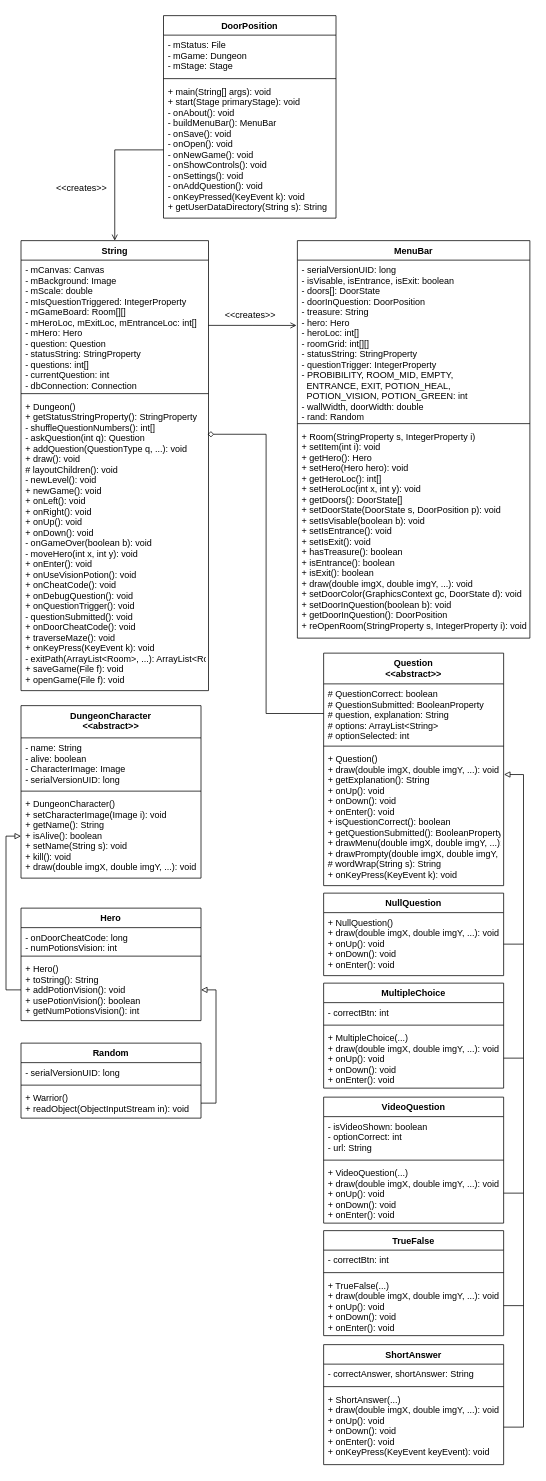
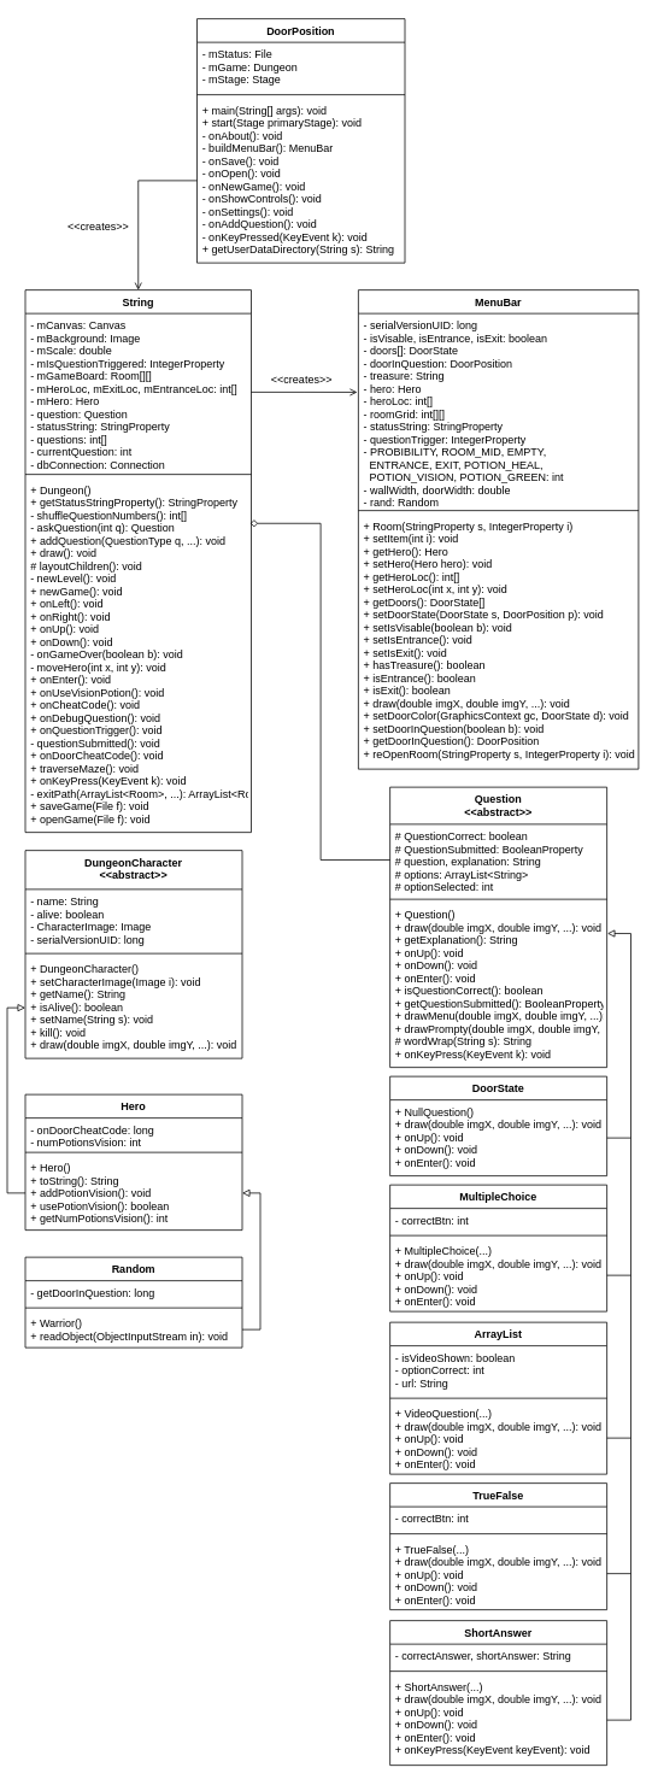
  <mxCell id="0" />
  <mxCell id="1" parent="0" />
  <mxCell id="2" value="DoorPosition" style="swimlane;fontStyle=1;align=center;verticalAlign=top;childLayout=stackLayout;horizontal=1;startSize=26;horizontalStack=0;resizeParent=1;resizeParentMax=0;resizeLast=0;collapsible=1;marginBottom=0;" parent="1" vertex="1"><mxGeometry x="210.5" y="20" width="230" height="270" as="geometry" /></mxCell>
  <mxCell id="3" value="- mStatus: File&#10;- mGame: Dungeon&#10;- mStage: Stage" style="text;strokeColor=none;fillColor=none;align=left;verticalAlign=top;spacingLeft=4;spacingRight=4;overflow=hidden;rotatable=0;points=[[0,0.5],[1,0.5]];portConstraint=eastwest;" parent="2" vertex="1"><mxGeometry y="26" width="230" height="54" as="geometry" /></mxCell>
  <mxCell id="4" value="" style="line;strokeWidth=1;fillColor=none;align=left;verticalAlign=middle;spacingTop=-1;spacingLeft=3;spacingRight=3;rotatable=0;labelPosition=right;points=[];portConstraint=eastwest;" parent="2" vertex="1"><mxGeometry y="80" width="230" height="8" as="geometry" /></mxCell>
  <mxCell id="5" value="+ main(String[] args): void&#10;+ start(Stage primaryStage): void&#10;- onAbout(): void&#10;- buildMenuBar(): MenuBar&#10;- onSave(): void&#10;- onOpen(): void&#10;- onNewGame(): void&#10;- onShowControls(): void&#10;- onSettings(): void&#10;- onAddQuestion(): void&#10;- onKeyPressed(KeyEvent k): void&#10;+ getUserDataDirectory(String s): String" style="text;strokeColor=none;fillColor=none;align=left;verticalAlign=top;spacingLeft=4;spacingRight=4;overflow=hidden;rotatable=0;points=[[0,0.5],[1,0.5]];portConstraint=eastwest;" parent="2" vertex="1"><mxGeometry y="88" width="230" height="182" as="geometry" /></mxCell>
  <mxCell id="6" value="String" style="swimlane;fontStyle=1;align=center;verticalAlign=top;childLayout=stackLayout;horizontal=1;startSize=26;horizontalStack=0;resizeParent=1;resizeParentMax=0;resizeLast=0;collapsible=1;marginBottom=0;" parent="1" vertex="1"><mxGeometry x="20.5" y="320" width="250" height="600" as="geometry" /></mxCell>
  <mxCell id="7" value="- mCanvas: Canvas&#10;- mBackground: Image&#10;- mScale: double&#10;- mIsQuestionTriggered: IntegerProperty&#10;- mGameBoard: Room[][]&#10;- mHeroLoc, mExitLoc, mEntranceLoc: int[]&#10;- mHero: Hero&#10;- question: Question&#10;- statusString: StringProperty&#10;- questions: int[]&#10;- currentQuestion: int&#10;- dbConnection: Connection&#10;" style="text;strokeColor=none;fillColor=none;align=left;verticalAlign=top;spacingLeft=4;spacingRight=4;overflow=hidden;rotatable=0;points=[[0,0.5],[1,0.5]];portConstraint=eastwest;" parent="6" vertex="1"><mxGeometry y="26" width="250" height="174" as="geometry" /></mxCell>
  <mxCell id="8" value="" style="line;strokeWidth=1;fillColor=none;align=left;verticalAlign=middle;spacingTop=-1;spacingLeft=3;spacingRight=3;rotatable=0;labelPosition=right;points=[];portConstraint=eastwest;" parent="6" vertex="1"><mxGeometry y="200" width="250" height="8" as="geometry" /></mxCell>
  <mxCell id="9" value="+ Dungeon()&#10;+ getStatusStringProperty(): StringProperty&#10;- shuffleQuestionNumbers(): int[]&#10;- askQuestion(int q): Question&#10;+ addQuestion(QuestionType q, ...): void&#10;+ draw(): void&#10;# layoutChildren(): void&#10;- newLevel(): void&#10;+ newGame(): void&#10;+ onLeft(): void&#10;+ onRight(): void&#10;+ onUp(): void&#10;+ onDown(): void&#10;- onGameOver(boolean b): void&#10;- moveHero(int x, int y): void&#10;+ onEnter(): void&#10;+ onUseVisionPotion(): void&#10;+ onCheatCode(): void&#10;+ onDebugQuestion(): void&#10;+ onQuestionTrigger(): void&#10;- questionSubmitted(): void&#10;+ onDoorCheatCode(): void&#10;+ traverseMaze(): void&#10;+ onKeyPress(KeyEvent k): void&#10;- exitPath(ArrayList&lt;Room&gt;, ...): ArrayList&lt;Room&gt;&#10;+ saveGame(File f): void&#10;+ openGame(File f): void" style="text;strokeColor=none;fillColor=none;align=left;verticalAlign=top;spacingLeft=4;spacingRight=4;overflow=hidden;rotatable=0;points=[[0,0.5],[1,0.5]];portConstraint=eastwest;" parent="6" vertex="1"><mxGeometry y="208" width="250" height="392" as="geometry" /></mxCell>
  <mxCell id="10" value="DungeonCharacter&#10;&lt;&lt;abstract&gt;&gt;" style="swimlane;fontStyle=1;align=center;verticalAlign=top;childLayout=stackLayout;horizontal=1;startSize=43;horizontalStack=0;resizeParent=1;resizeParentMax=0;resizeLast=0;collapsible=1;marginBottom=0;" parent="1" vertex="1"><mxGeometry x="20.5" y="940" width="240" height="230" as="geometry" /></mxCell>
  <mxCell id="11" value="- name: String&#10;- alive: boolean&#10;- CharacterImage: Image&#10;- serialVersionUID: long" style="text;strokeColor=none;fillColor=none;align=left;verticalAlign=top;spacingLeft=4;spacingRight=4;overflow=hidden;rotatable=0;points=[[0,0.5],[1,0.5]];portConstraint=eastwest;" parent="10" vertex="1"><mxGeometry y="43" width="240" height="67" as="geometry" /></mxCell>
  <mxCell id="12" value="" style="line;strokeWidth=1;fillColor=none;align=left;verticalAlign=middle;spacingTop=-1;spacingLeft=3;spacingRight=3;rotatable=0;labelPosition=right;points=[];portConstraint=eastwest;" parent="10" vertex="1"><mxGeometry y="110" width="240" height="8" as="geometry" /></mxCell>
  <mxCell id="13" value="+ DungeonCharacter()&#10;+ setCharacterImage(Image i): void&#10;+ getName(): String&#10;+ isAlive(): boolean&#10;+ setName(String s): void&#10;+ kill(): void&#10;+ draw(double imgX, double imgY, ...): void" style="text;strokeColor=none;fillColor=none;align=left;verticalAlign=top;spacingLeft=4;spacingRight=4;overflow=hidden;rotatable=0;points=[[0,0.5],[1,0.5]];portConstraint=eastwest;" parent="10" vertex="1"><mxGeometry y="118" width="240" height="112" as="geometry" /></mxCell>
  <mxCell id="14" value="Hero" style="swimlane;fontStyle=1;align=center;verticalAlign=top;childLayout=stackLayout;horizontal=1;startSize=26;horizontalStack=0;resizeParent=1;resizeParentMax=0;resizeLast=0;collapsible=1;marginBottom=0;" parent="1" vertex="1"><mxGeometry x="20.5" y="1210" width="240" height="150" as="geometry" /></mxCell>
  <mxCell id="15" value="- onDoorCheatCode: long&#10;- numPotionsVision: int" style="text;strokeColor=none;fillColor=none;align=left;verticalAlign=top;spacingLeft=4;spacingRight=4;overflow=hidden;rotatable=0;points=[[0,0.5],[1,0.5]];portConstraint=eastwest;" parent="14" vertex="1"><mxGeometry y="26" width="240" height="34" as="geometry" /></mxCell>
  <mxCell id="16" value="" style="line;strokeWidth=1;fillColor=none;align=left;verticalAlign=middle;spacingTop=-1;spacingLeft=3;spacingRight=3;rotatable=0;labelPosition=right;points=[];portConstraint=eastwest;" parent="14" vertex="1"><mxGeometry y="60" width="240" height="8" as="geometry" /></mxCell>
  <mxCell id="17" value="+ Hero()&#10;+ toString(): String&#10;+ addPotionVision(): void&#10;+ usePotionVision(): boolean&#10;+ getNumPotionsVision(): int" style="text;strokeColor=none;fillColor=none;align=left;verticalAlign=top;spacingLeft=4;spacingRight=4;overflow=hidden;rotatable=0;points=[[0,0.5],[1,0.5]];portConstraint=eastwest;" parent="14" vertex="1"><mxGeometry y="68" width="240" height="82" as="geometry" /></mxCell>
  <mxCell id="18" value="MenuBar" style="swimlane;fontStyle=1;align=center;verticalAlign=top;childLayout=stackLayout;horizontal=1;startSize=26;horizontalStack=0;resizeParent=1;resizeParentMax=0;resizeLast=0;collapsible=1;marginBottom=0;" parent="1" vertex="1"><mxGeometry x="389" y="320" width="310" height="530" as="geometry" /></mxCell>
  <mxCell id="19" value="- serialVersionUID: long&#10;- isVisable, isEntrance, isExit: boolean&#10;- doors[]: DoorState&#10;- doorInQuestion: DoorPosition&#10;- treasure: String&#10;- hero: Hero&#10;- heroLoc: int[]&#10;- roomGrid: int[][]&#10;- statusString: StringProperty&#10;- questionTrigger: IntegerProperty&#10;- PROBIBILITY, ROOM_MID, EMPTY,&#10;  ENTRANCE, EXIT, POTION_HEAL,&#10;  POTION_VISION, POTION_GREEN: int&#10;- wallWidth, doorWidth: double&#10;- rand: Random" style="text;strokeColor=none;fillColor=none;align=left;verticalAlign=top;spacingLeft=4;spacingRight=4;overflow=hidden;rotatable=0;points=[[0,0.5],[1,0.5]];portConstraint=eastwest;" parent="18" vertex="1"><mxGeometry y="26" width="310" height="214" as="geometry" /></mxCell>
  <mxCell id="20" value="" style="line;strokeWidth=1;fillColor=none;align=left;verticalAlign=middle;spacingTop=-1;spacingLeft=3;spacingRight=3;rotatable=0;labelPosition=right;points=[];portConstraint=eastwest;" parent="18" vertex="1"><mxGeometry y="240" width="310" height="8" as="geometry" /></mxCell>
  <mxCell id="21" value="+ Room(StringProperty s, IntegerProperty i)&#10;+ setItem(int i): void&#10;+ getHero(): Hero&#10;+ setHero(Hero hero): void&#10;+ getHeroLoc(): int[]&#10;+ setHeroLoc(int x, int y): void&#10;+ getDoors(): DoorState[]&#10;+ setDoorState(DoorState s, DoorPosition p): void&#10;+ setIsVisable(boolean b): void&#10;+ setIsEntrance(): void&#10;+ setIsExit(): void&#10;+ hasTreasure(): boolean&#10;+ isEntrance(): boolean&#10;+ isExit(): boolean&#10;+ draw(double imgX, double imgY, ...): void&#10;+ setDoorColor(GraphicsContext gc, DoorState d): void&#10;+ setDoorInQuestion(boolean b): void&#10;+ getDoorInQuestion(): DoorPosition&#10;+ reOpenRoom(StringProperty s, IntegerProperty i): void" style="text;strokeColor=none;fillColor=none;align=left;verticalAlign=top;spacingLeft=4;spacingRight=4;overflow=hidden;rotatable=0;points=[[0,0.5],[1,0.5]];portConstraint=eastwest;" parent="18" vertex="1"><mxGeometry y="248" width="310" height="282" as="geometry" /></mxCell>
  <mxCell id="22" value="Question&#10;&lt;&lt;abstract&gt;&gt;" style="swimlane;fontStyle=1;align=center;verticalAlign=top;childLayout=stackLayout;horizontal=1;startSize=41;horizontalStack=0;resizeParent=1;resizeParentMax=0;resizeLast=0;collapsible=1;marginBottom=0;" parent="1" vertex="1"><mxGeometry x="424" y="870" width="240" height="310" as="geometry" /></mxCell>
  <mxCell id="23" value="# QuestionCorrect: boolean&#10;# QuestionSubmitted: BooleanProperty&#10;# question, explanation: String&#10;# options: ArrayList&lt;String&gt;&#10;# optionSelected: int" style="text;strokeColor=none;fillColor=none;align=left;verticalAlign=top;spacingLeft=4;spacingRight=4;overflow=hidden;rotatable=0;points=[[0,0.5],[1,0.5]];portConstraint=eastwest;" parent="22" vertex="1"><mxGeometry y="41" width="240" height="79" as="geometry" /></mxCell>
  <mxCell id="24" value="" style="line;strokeWidth=1;fillColor=none;align=left;verticalAlign=middle;spacingTop=-1;spacingLeft=3;spacingRight=3;rotatable=0;labelPosition=right;points=[];portConstraint=eastwest;" parent="22" vertex="1"><mxGeometry y="120" width="240" height="8" as="geometry" /></mxCell>
  <mxCell id="25" value="+ Question()&#10;+ draw(double imgX, double imgY, ...): void&#10;+ getExplanation(): String&#10;+ onUp(): void&#10;+ onDown(): void&#10;+ onEnter(): void&#10;+ isQuestionCorrect(): boolean&#10;+ getQuestionSubmitted(): BooleanProperty&#10;+ drawMenu(double imgX, double imgY, ...): void&#10;+ drawPrompty(double imgX, double imgY, ...): void&#10;# wordWrap(String s): String&#10;+ onKeyPress(KeyEvent k): void" style="text;strokeColor=none;fillColor=none;align=left;verticalAlign=top;spacingLeft=4;spacingRight=4;overflow=hidden;rotatable=0;points=[[0,0.5],[1,0.5]];portConstraint=eastwest;" parent="22" vertex="1"><mxGeometry y="128" width="240" height="182" as="geometry" /></mxCell>
- <mxCell id="26" value="NullQuestion" style="swimlane;fontStyle=1;align=center;verticalAlign=top;childLayout=stackLayout;horizontal=1;startSize=26;horizontalStack=0;resizeParent=1;resizeParentMax=0;resizeLast=0;collapsible=1;marginBottom=0;" vertex="1" parent="1"><mxGeometry x="424" y="1190" width="240" height="110" as="geometry" /></mxCell>
+ <mxCell id="26" value="DoorState" style="swimlane;fontStyle=1;align=center;verticalAlign=top;childLayout=stackLayout;horizontal=1;startSize=26;horizontalStack=0;resizeParent=1;resizeParentMax=0;resizeLast=0;collapsible=1;marginBottom=0;" vertex="1" parent="1"><mxGeometry x="424" y="1190" width="240" height="110" as="geometry" /></mxCell>
  <mxCell id="27" value="+ NullQuestion()&#10;+ draw(double imgX, double imgY, ...): void&#10;+ onUp(): void&#10;+ onDown(): void&#10;+ onEnter(): void" style="text;strokeColor=none;fillColor=none;align=left;verticalAlign=top;spacingLeft=4;spacingRight=4;overflow=hidden;rotatable=0;points=[[0,0.5],[1,0.5]];portConstraint=eastwest;" vertex="1" parent="26"><mxGeometry y="26" width="240" height="84" as="geometry" /></mxCell>
  <mxCell id="28" value="MultipleChoice" style="swimlane;fontStyle=1;align=center;verticalAlign=top;childLayout=stackLayout;horizontal=1;startSize=26;horizontalStack=0;resizeParent=1;resizeParentMax=0;resizeLast=0;collapsible=1;marginBottom=0;" vertex="1" parent="1"><mxGeometry x="424" y="1310" width="240" height="140" as="geometry" /></mxCell>
  <mxCell id="29" value="- correctBtn: int" style="text;strokeColor=none;fillColor=none;align=left;verticalAlign=top;spacingLeft=4;spacingRight=4;overflow=hidden;rotatable=0;points=[[0,0.5],[1,0.5]];portConstraint=eastwest;" vertex="1" parent="28"><mxGeometry y="26" width="240" height="26" as="geometry" /></mxCell>
  <mxCell id="30" value="" style="line;strokeWidth=1;fillColor=none;align=left;verticalAlign=middle;spacingTop=-1;spacingLeft=3;spacingRight=3;rotatable=0;labelPosition=right;points=[];portConstraint=eastwest;" vertex="1" parent="28"><mxGeometry y="52" width="240" height="8" as="geometry" /></mxCell>
  <mxCell id="31" value="+ MultipleChoice(...)&#10;+ draw(double imgX, double imgY, ...): void&#10;+ onUp(): void&#10;+ onDown(): void&#10;+ onEnter(): void" style="text;strokeColor=none;fillColor=none;align=left;verticalAlign=top;spacingLeft=4;spacingRight=4;overflow=hidden;rotatable=0;points=[[0,0.5],[1,0.5]];portConstraint=eastwest;" vertex="1" parent="28"><mxGeometry y="60" width="240" height="80" as="geometry" /></mxCell>
  <mxCell id="32" value="TrueFalse" style="swimlane;fontStyle=1;align=center;verticalAlign=top;childLayout=stackLayout;horizontal=1;startSize=26;horizontalStack=0;resizeParent=1;resizeParentMax=0;resizeLast=0;collapsible=1;marginBottom=0;" vertex="1" parent="1"><mxGeometry x="424" y="1640" width="240" height="140" as="geometry" /></mxCell>
  <mxCell id="33" value="- correctBtn: int" style="text;strokeColor=none;fillColor=none;align=left;verticalAlign=top;spacingLeft=4;spacingRight=4;overflow=hidden;rotatable=0;points=[[0,0.5],[1,0.5]];portConstraint=eastwest;" vertex="1" parent="32"><mxGeometry y="26" width="240" height="26" as="geometry" /></mxCell>
  <mxCell id="34" value="" style="line;strokeWidth=1;fillColor=none;align=left;verticalAlign=middle;spacingTop=-1;spacingLeft=3;spacingRight=3;rotatable=0;labelPosition=right;points=[];portConstraint=eastwest;" vertex="1" parent="32"><mxGeometry y="52" width="240" height="8" as="geometry" /></mxCell>
  <mxCell id="35" value="+ TrueFalse(...)&#10;+ draw(double imgX, double imgY, ...): void&#10;+ onUp(): void&#10;+ onDown(): void&#10;+ onEnter(): void" style="text;strokeColor=none;fillColor=none;align=left;verticalAlign=top;spacingLeft=4;spacingRight=4;overflow=hidden;rotatable=0;points=[[0,0.5],[1,0.5]];portConstraint=eastwest;" vertex="1" parent="32"><mxGeometry y="60" width="240" height="80" as="geometry" /></mxCell>
  <mxCell id="36" value="ShortAnswer" style="swimlane;fontStyle=1;align=center;verticalAlign=top;childLayout=stackLayout;horizontal=1;startSize=26;horizontalStack=0;resizeParent=1;resizeParentMax=0;resizeLast=0;collapsible=1;marginBottom=0;" vertex="1" parent="1"><mxGeometry x="424" y="1792" width="240" height="160" as="geometry" /></mxCell>
  <mxCell id="37" value="- correctAnswer, shortAnswer: String" style="text;strokeColor=none;fillColor=none;align=left;verticalAlign=top;spacingLeft=4;spacingRight=4;overflow=hidden;rotatable=0;points=[[0,0.5],[1,0.5]];portConstraint=eastwest;" vertex="1" parent="36"><mxGeometry y="26" width="240" height="26" as="geometry" /></mxCell>
  <mxCell id="38" value="" style="line;strokeWidth=1;fillColor=none;align=left;verticalAlign=middle;spacingTop=-1;spacingLeft=3;spacingRight=3;rotatable=0;labelPosition=right;points=[];portConstraint=eastwest;" vertex="1" parent="36"><mxGeometry y="52" width="240" height="8" as="geometry" /></mxCell>
  <mxCell id="39" value="+ ShortAnswer(...)&#10;+ draw(double imgX, double imgY, ...): void&#10;+ onUp(): void&#10;+ onDown(): void&#10;+ onEnter(): void&#10;+ onKeyPress(KeyEvent keyEvent): void" style="text;strokeColor=none;fillColor=none;align=left;verticalAlign=top;spacingLeft=4;spacingRight=4;overflow=hidden;rotatable=0;points=[[0,0.5],[1,0.5]];portConstraint=eastwest;" vertex="1" parent="36"><mxGeometry y="60" width="240" height="100" as="geometry" /></mxCell>
- <mxCell id="40" value="VideoQuestion" style="swimlane;fontStyle=1;align=center;verticalAlign=top;childLayout=stackLayout;horizontal=1;startSize=26;horizontalStack=0;resizeParent=1;resizeParentMax=0;resizeLast=0;collapsible=1;marginBottom=0;" vertex="1" parent="1"><mxGeometry x="424" y="1462" width="240" height="168" as="geometry" /></mxCell>
+ <mxCell id="40" value="ArrayList" style="swimlane;fontStyle=1;align=center;verticalAlign=top;childLayout=stackLayout;horizontal=1;startSize=26;horizontalStack=0;resizeParent=1;resizeParentMax=0;resizeLast=0;collapsible=1;marginBottom=0;" vertex="1" parent="1"><mxGeometry x="424" y="1462" width="240" height="168" as="geometry" /></mxCell>
  <mxCell id="41" value="- isVideoShown: boolean&#10;- optionCorrect: int&#10;- url: String" style="text;strokeColor=none;fillColor=none;align=left;verticalAlign=top;spacingLeft=4;spacingRight=4;overflow=hidden;rotatable=0;points=[[0,0.5],[1,0.5]];portConstraint=eastwest;" vertex="1" parent="40"><mxGeometry y="26" width="240" height="54" as="geometry" /></mxCell>
  <mxCell id="42" value="" style="line;strokeWidth=1;fillColor=none;align=left;verticalAlign=middle;spacingTop=-1;spacingLeft=3;spacingRight=3;rotatable=0;labelPosition=right;points=[];portConstraint=eastwest;" vertex="1" parent="40"><mxGeometry y="80" width="240" height="8" as="geometry" /></mxCell>
  <mxCell id="43" value="+ VideoQuestion(...)&#10;+ draw(double imgX, double imgY, ...): void&#10;+ onUp(): void&#10;+ onDown(): void&#10;+ onEnter(): void" style="text;strokeColor=none;fillColor=none;align=left;verticalAlign=top;spacingLeft=4;spacingRight=4;overflow=hidden;rotatable=0;points=[[0,0.5],[1,0.5]];portConstraint=eastwest;" vertex="1" parent="40"><mxGeometry y="88" width="240" height="80" as="geometry" /></mxCell>
  <mxCell id="44" value="Random" style="swimlane;fontStyle=1;align=center;verticalAlign=top;childLayout=stackLayout;horizontal=1;startSize=26;horizontalStack=0;resizeParent=1;resizeParentMax=0;resizeLast=0;collapsible=1;marginBottom=0;" vertex="1" parent="1"><mxGeometry x="20.5" y="1390" width="240" height="100" as="geometry" /></mxCell>
- <mxCell id="45" value="- serialVersionUID: long" style="text;strokeColor=none;fillColor=none;align=left;verticalAlign=top;spacingLeft=4;spacingRight=4;overflow=hidden;rotatable=0;points=[[0,0.5],[1,0.5]];portConstraint=eastwest;" vertex="1" parent="44"><mxGeometry y="26" width="240" height="26" as="geometry" /></mxCell>
+ <mxCell id="45" value="- getDoorInQuestion: long" style="text;strokeColor=none;fillColor=none;align=left;verticalAlign=top;spacingLeft=4;spacingRight=4;overflow=hidden;rotatable=0;points=[[0,0.5],[1,0.5]];portConstraint=eastwest;" vertex="1" parent="44"><mxGeometry y="26" width="240" height="26" as="geometry" /></mxCell>
  <mxCell id="46" value="" style="line;strokeWidth=1;fillColor=none;align=left;verticalAlign=middle;spacingTop=-1;spacingLeft=3;spacingRight=3;rotatable=0;labelPosition=right;points=[];portConstraint=eastwest;" vertex="1" parent="44"><mxGeometry y="52" width="240" height="8" as="geometry" /></mxCell>
  <mxCell id="47" value="+ Warrior()&#10;+ readObject(ObjectInputStream in): void" style="text;strokeColor=none;fillColor=none;align=left;verticalAlign=top;spacingLeft=4;spacingRight=4;overflow=hidden;rotatable=0;points=[[0,0.5],[1,0.5]];portConstraint=eastwest;" vertex="1" parent="44"><mxGeometry y="60" width="240" height="40" as="geometry" /></mxCell>
  <mxCell id="48" value="&amp;lt;&amp;lt;creates&amp;gt;&amp;gt;" style="text;html=1;align=center;verticalAlign=middle;resizable=0;points=[];;autosize=1;" vertex="1" parent="1"><mxGeometry x="60.5" y="240" width="80" height="20" as="geometry" /></mxCell>
  <mxCell id="49" style="edgeStyle=orthogonalEdgeStyle;rounded=0;orthogonalLoop=1;jettySize=auto;html=1;exitX=0;exitY=0.5;exitDx=0;exitDy=0;entryX=0.5;entryY=0;entryDx=0;entryDy=0;endArrow=open;endFill=0;" edge="1" parent="1" source="5" target="6"><mxGeometry relative="1" as="geometry" /></mxCell>
  <mxCell id="50" style="edgeStyle=orthogonalEdgeStyle;rounded=0;orthogonalLoop=1;jettySize=auto;html=1;exitX=1;exitY=0.5;exitDx=0;exitDy=0;entryX=-0.004;entryY=0.407;entryDx=0;entryDy=0;entryPerimeter=0;endArrow=open;endFill=0;" edge="1" parent="1" source="7" target="19"><mxGeometry relative="1" as="geometry" /></mxCell>
  <mxCell id="51" value="&amp;lt;&amp;lt;creates&amp;gt;&amp;gt;" style="text;html=1;align=center;verticalAlign=middle;resizable=0;points=[];;autosize=1;" vertex="1" parent="1"><mxGeometry x="285.5" y="410" width="80" height="20" as="geometry" /></mxCell>
  <mxCell id="52" style="edgeStyle=orthogonalEdgeStyle;rounded=0;orthogonalLoop=1;jettySize=auto;html=1;exitX=0;exitY=0.5;exitDx=0;exitDy=0;entryX=0;entryY=0.5;entryDx=0;entryDy=0;endArrow=none;endFill=0;startArrow=block;startFill=0;" edge="1" parent="1" source="13" target="17"><mxGeometry relative="1" as="geometry" /></mxCell>
  <mxCell id="53" style="edgeStyle=orthogonalEdgeStyle;rounded=0;orthogonalLoop=1;jettySize=auto;html=1;exitX=1;exitY=0.5;exitDx=0;exitDy=0;entryX=1;entryY=0.5;entryDx=0;entryDy=0;endArrow=none;endFill=0;startArrow=block;startFill=0;" edge="1" parent="1" source="17" target="47"><mxGeometry relative="1" as="geometry" /></mxCell>
  <mxCell id="54" style="edgeStyle=orthogonalEdgeStyle;rounded=0;orthogonalLoop=1;jettySize=auto;html=1;exitX=1;exitY=0.5;exitDx=0;exitDy=0;entryX=1.002;entryY=0.186;entryDx=0;entryDy=0;entryPerimeter=0;startArrow=none;startFill=0;endArrow=block;endFill=0;" edge="1" parent="1" source="39" target="25"><mxGeometry relative="1" as="geometry"><Array as="points"><mxPoint x="690.5" y="1902" /><mxPoint x="690.5" y="1032" /></Array></mxGeometry></mxCell>
  <mxCell id="55" style="edgeStyle=orthogonalEdgeStyle;rounded=0;orthogonalLoop=1;jettySize=auto;html=1;exitX=1;exitY=0.5;exitDx=0;exitDy=0;startArrow=none;startFill=0;endArrow=none;endFill=0;" edge="1" parent="1" source="35"><mxGeometry relative="1" as="geometry"><mxPoint x="690.422" y="1740.019" as="targetPoint" /></mxGeometry></mxCell>
  <mxCell id="56" style="edgeStyle=orthogonalEdgeStyle;rounded=0;orthogonalLoop=1;jettySize=auto;html=1;exitX=1;exitY=0.5;exitDx=0;exitDy=0;startArrow=none;startFill=0;endArrow=none;endFill=0;" edge="1" parent="1" source="43"><mxGeometry relative="1" as="geometry"><mxPoint x="690.422" y="1589.922" as="targetPoint" /></mxGeometry></mxCell>
  <mxCell id="57" style="edgeStyle=orthogonalEdgeStyle;rounded=0;orthogonalLoop=1;jettySize=auto;html=1;exitX=1;exitY=0.5;exitDx=0;exitDy=0;startArrow=none;startFill=0;endArrow=none;endFill=0;" edge="1" parent="1" source="31"><mxGeometry relative="1" as="geometry"><mxPoint x="690.422" y="1409.922" as="targetPoint" /></mxGeometry></mxCell>
  <mxCell id="58" style="edgeStyle=orthogonalEdgeStyle;rounded=0;orthogonalLoop=1;jettySize=auto;html=1;exitX=1;exitY=0.5;exitDx=0;exitDy=0;startArrow=none;startFill=0;endArrow=none;endFill=0;" edge="1" parent="1" source="27"><mxGeometry relative="1" as="geometry"><mxPoint x="690.422" y="1258.078" as="targetPoint" /></mxGeometry></mxCell>
  <mxCell id="59" style="edgeStyle=orthogonalEdgeStyle;rounded=0;orthogonalLoop=1;jettySize=auto;html=1;exitX=0;exitY=0.5;exitDx=0;exitDy=0;startArrow=none;startFill=0;endArrow=diamond;endFill=0;entryX=0.996;entryY=0.128;entryDx=0;entryDy=0;entryPerimeter=0;" edge="1" parent="1" source="23" target="9"><mxGeometry relative="1" as="geometry"><mxPoint x="350.5" y="590" as="targetPoint" /></mxGeometry></mxCell>
